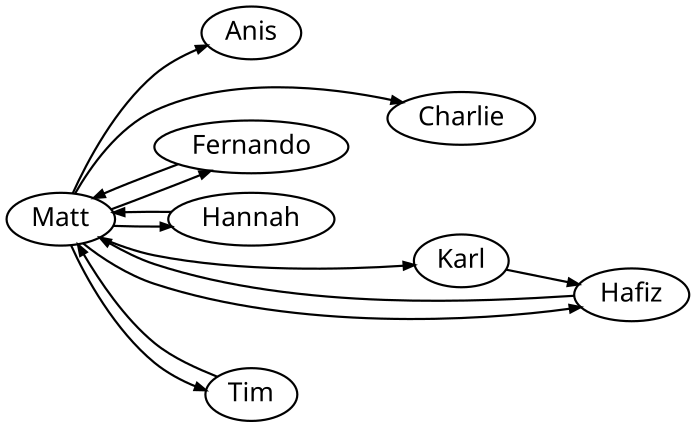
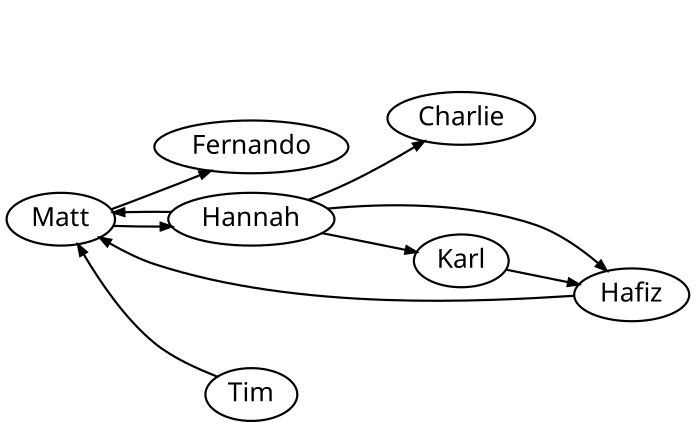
  digraph {
    fontname="Noto Sans"
    rankdir=LR
    node [fontname="Noto Sans" fontsize=24 penwidth=2]
    edge [fontname="Noto Sans" penwidth=2]
    Matt
-   Anis
    Charlie
    Fernando
    Hannah
    Karl
    Hafiz
    Tim
-   Matt -> Anis
-   Matt -> Charlie
+   Hannah -> Charlie
    Matt -> Fernando
    Matt -> Hannah
-   Matt -> Karl
-   Matt -> Hafiz
-   Matt -> Tim
-   Fernando -> Matt
+   Hannah -> Karl
+   Hannah -> Hafiz
    Hannah -> Matt
    Karl -> Hafiz
    Hafiz -> Matt
    Tim -> Matt
  }
